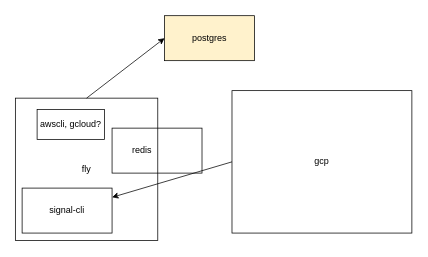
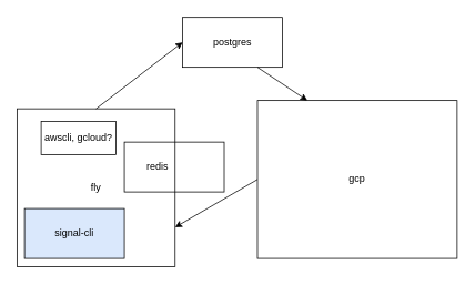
  <mxCell id="0" />
  <mxCell id="1" parent="0" />
- <mxCell id="2" value="signal-cli" style="rounded=0;whiteSpace=wrap;html=1;" vertex="1" parent="1"><mxGeometry x="29" y="250" width="120" height="60" as="geometry" /></mxCell>
- <mxCell id="3" value="postgres" style="rounded=0;whiteSpace=wrap;html=1;fillColor=#fff2cc;" vertex="1" parent="1"><mxGeometry x="219" y="20" width="120" height="60" as="geometry" /></mxCell>
+ <mxCell id="2" value="signal-cli" style="rounded=0;whiteSpace=wrap;html=1;fillColor=#dae8fc;" vertex="1" parent="1"><mxGeometry x="29" y="250" width="120" height="60" as="geometry" /></mxCell>
+ <mxCell id="3" value="postgres" style="rounded=0;whiteSpace=wrap;html=1;" vertex="1" parent="1"><mxGeometry x="219" y="20" width="120" height="60" as="geometry" /></mxCell>
  <mxCell id="4" value="fly" style="whiteSpace=wrap;html=1;aspect=fixed;fillColor=none;" vertex="1" parent="1"><mxGeometry x="20" y="130" width="190" height="190" as="geometry" /></mxCell>
  <mxCell id="5" value="awscli, gcloud?" style="rounded=0;whiteSpace=wrap;html=1;fillColor=none;" vertex="1" parent="1"><mxGeometry x="49" y="145" width="90" height="40" as="geometry" /></mxCell>
  <mxCell id="6" value="redis&amp;nbsp; &amp;nbsp; &amp;nbsp; &amp;nbsp; &amp;nbsp; &amp;nbsp;&amp;nbsp;" style="rounded=0;whiteSpace=wrap;html=1;fillColor=none;" vertex="1" parent="1"><mxGeometry x="149" y="170" width="120" height="60" as="geometry" /></mxCell>
  <mxCell id="7" value="gcp" style="rounded=0;whiteSpace=wrap;html=1;fillColor=none;" vertex="1" parent="1"><mxGeometry x="309" y="120" width="240" height="190" as="geometry" /></mxCell>
- <mxCell id="9" value="" style="endArrow=classic;html=1;rounded=0;exitX=0;exitY=0.5;exitDx=0;exitDy=0;" edge="1" parent="1" source="7" target="2"><mxGeometry width="50" height="50" relative="1" as="geometry"><mxPoint x="299" y="240" as="sourcePoint" /><mxPoint x="349" y="190" as="targetPoint" /></mxGeometry></mxCell>
+ <mxCell id="8" value="" style="endArrow=classic;html=1;rounded=0;exitX=0.75;exitY=1;exitDx=0;exitDy=0;entryX=0.25;entryY=0;entryDx=0;entryDy=0;" edge="1" parent="1" source="3" target="7"><mxGeometry width="50" height="50" relative="1" as="geometry"><mxPoint x="259" y="180" as="sourcePoint" /><mxPoint x="309" y="130" as="targetPoint" /></mxGeometry></mxCell>
+ <mxCell id="9" value="" style="endArrow=classic;html=1;rounded=0;entryX=1;entryY=0.75;entryDx=0;entryDy=0;exitX=0;exitY=0.5;exitDx=0;exitDy=0;" edge="1" parent="1" source="7" target="4"><mxGeometry width="50" height="50" relative="1" as="geometry"><mxPoint x="299" y="240" as="sourcePoint" /><mxPoint x="349" y="190" as="targetPoint" /></mxGeometry></mxCell>
  <mxCell id="10" value="" style="endArrow=classic;html=1;rounded=0;entryX=0;entryY=0.5;entryDx=0;entryDy=0;exitX=0.5;exitY=0;exitDx=0;exitDy=0;" edge="1" parent="1" source="4" target="3"><mxGeometry width="50" height="50" relative="1" as="geometry"><mxPoint x="169" y="230" as="sourcePoint" /><mxPoint x="219" y="180" as="targetPoint" /></mxGeometry></mxCell>
